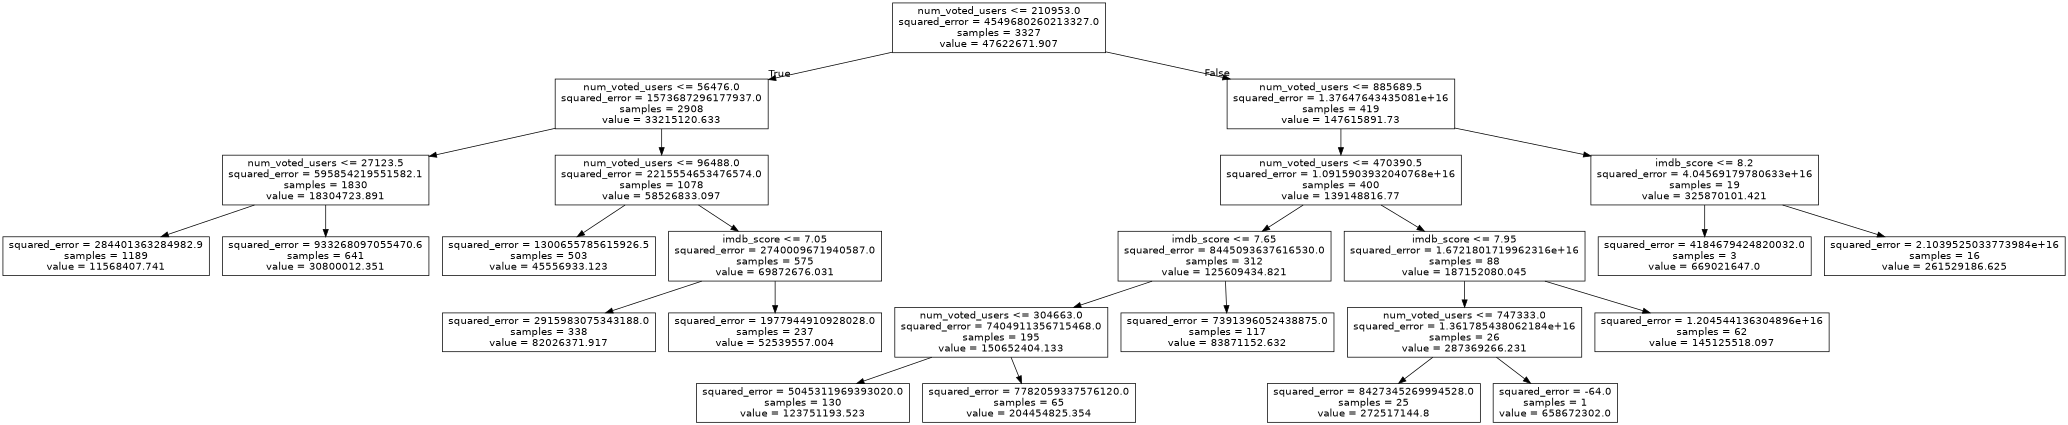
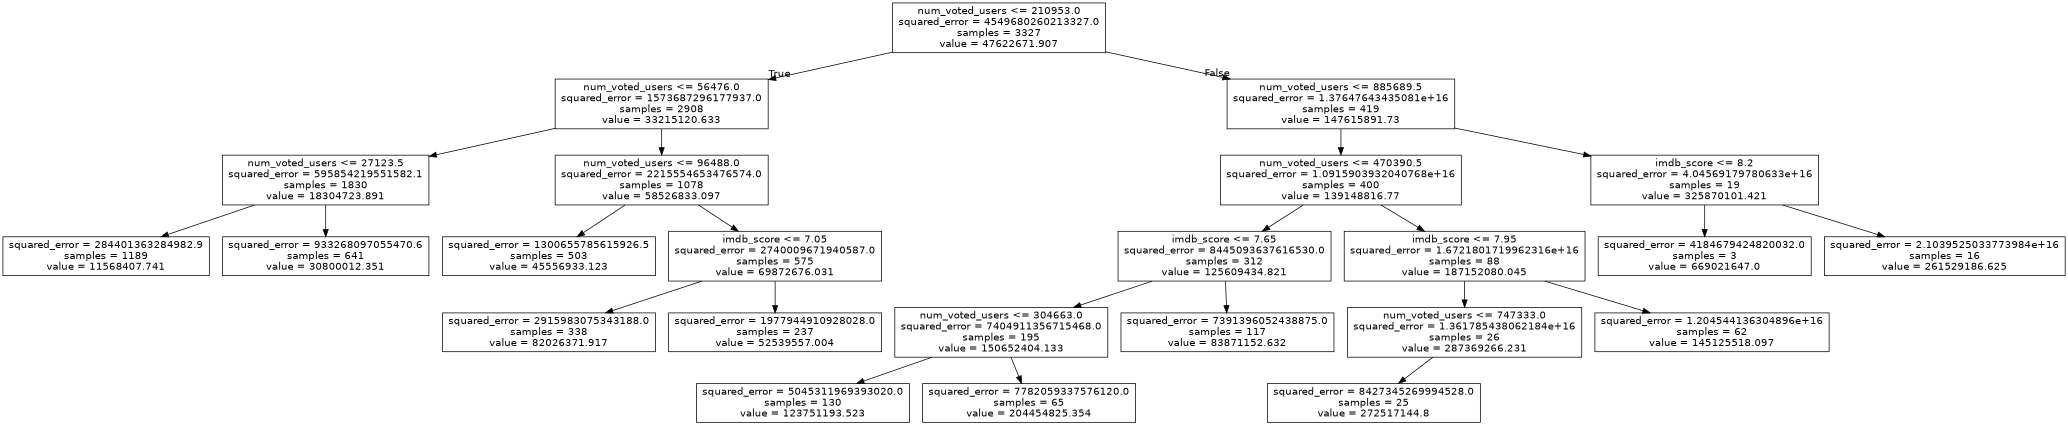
  digraph {
    node [fontname=helvetica shape=box]
    edge [fontname=helvetica]
    n1 [label="num_voted_users <= 210953.0\nsquared_error = 4549680260213327.0\nsamples = 3327\nvalue = 47622671.907"]
    n2 [label="num_voted_users <= 56476.0\nsquared_error = 1573687296177937.0\nsamples = 2908\nvalue = 33215120.633"]
    n3 [label="num_voted_users <= 885689.5\nsquared_error = 1.37647643435081e+16\nsamples = 419\nvalue = 147615891.73"]
    n4 [label="num_voted_users <= 27123.5\nsquared_error = 595854219551582.1\nsamples = 1830\nvalue = 18304723.891"]
    n5 [label="num_voted_users <= 96488.0\nsquared_error = 2215554653476574.0\nsamples = 1078\nvalue = 58526833.097"]
    n6 [label="squared_error = 284401363284982.9\nsamples = 1189\nvalue = 11568407.741"]
    n7 [label="squared_error = 933268097055470.6\nsamples = 641\nvalue = 30800012.351"]
    n8 [label="squared_error = 1300655785615926.5\nsamples = 503\nvalue = 45556933.123"]
    n9 [label="imdb_score <= 7.05\nsquared_error = 2740009671940587.0\nsamples = 575\nvalue = 69872676.031"]
    n10 [label="squared_error = 2915983075343188.0\nsamples = 338\nvalue = 82026371.917"]
    n11 [label="squared_error = 1977944910928028.0\nsamples = 237\nvalue = 52539557.004"]
    n12 [label="num_voted_users <= 470390.5\nsquared_error = 1.0915903932040768e+16\nsamples = 400\nvalue = 139148816.77"]
    n13 [label="imdb_score <= 8.2\nsquared_error = 4.04569179780633e+16\nsamples = 19\nvalue = 325870101.421"]
    n14 [label="imdb_score <= 7.65\nsquared_error = 8445093637616530.0\nsamples = 312\nvalue = 125609434.821"]
    n15 [label="imdb_score <= 7.95\nsquared_error = 1.6721801719962316e+16\nsamples = 88\nvalue = 187152080.045"]
    n16 [label="num_voted_users <= 304663.0\nsquared_error = 7404911356715468.0\nsamples = 195\nvalue = 150652404.133"]
    n17 [label="squared_error = 7391396052438875.0\nsamples = 117\nvalue = 83871152.632"]
    n18 [label="squared_error = 5045311969393020.0\nsamples = 130\nvalue = 123751193.523"]
    n19 [label="squared_error = 7782059337576120.0\nsamples = 65\nvalue = 204454825.354"]
    n20 [label="num_voted_users <= 747333.0\nsquared_error = 1.361785438062184e+16\nsamples = 26\nvalue = 287369266.231"]
    n21 [label="squared_error = 1.204544136304896e+16\nsamples = 62\nvalue = 145125518.097"]
    n22 [label="squared_error = 8427345269994528.0\nsamples = 25\nvalue = 272517144.8"]
-   n23 [label="squared_error = -64.0\nsamples = 1\nvalue = 658672302.0"]
    n24 [label="squared_error = 4184679424820032.0\nsamples = 3\nvalue = 669021647.0"]
    n25 [label="squared_error = 2.1039525033773984e+16\nsamples = 16\nvalue = 261529186.625"]
    n1 -> n2 [headlabel=True labelangle=45 labeldistance=2.5]
    n1 -> n3 [headlabel=False labelangle=-45 labeldistance=2.5]
    n2 -> n4
    n2 -> n5
    n3 -> n12
    n3 -> n13
    n4 -> n6
    n4 -> n7
    n5 -> n8
    n5 -> n9
    n9 -> n10
    n9 -> n11
    n12 -> n14
    n12 -> n15
    n13 -> n24
    n13 -> n25
    n14 -> n16
    n14 -> n17
    n15 -> n20
    n15 -> n21
    n16 -> n18
    n16 -> n19
    n20 -> n22
-   n20 -> n23
  }
